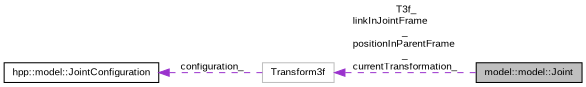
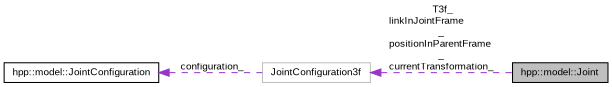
  digraph {
    fontname="Liberation Sans"
    rankdir=LR
    node [color=black fillcolor=white fontname="Liberation Sans" fontsize=10 shape=record style=filled]
    edge [color=darkorchid3 dir=back fontname="Liberation Sans" fontsize=10 labelfontname=Helvetica labelfontsize=10 style=dashed]
-   n1 [fillcolor=grey75 fontcolor=black height=0.2 label="model::model::Joint" width=0.4]
+   n1 [fillcolor=grey75 fontcolor=black height=0.2 label="hpp::model::Joint" width=0.4]
    n2 [height=0.2 label="hpp::model::JointConfiguration" width=0.4]
-   n3 [color=grey75 height=0.2 label=Transform3f width=0.4]
+   n3 [color=grey75 height=0.2 label=JointConfiguration3f width=0.4]
    n2 -> n3 [label=" configuration_"]
    n3 -> n1 [label=" T3f_\nlinkInJointFrame\l_\npositionInParentFrame\l_\ncurrentTransformation_"]
  }
